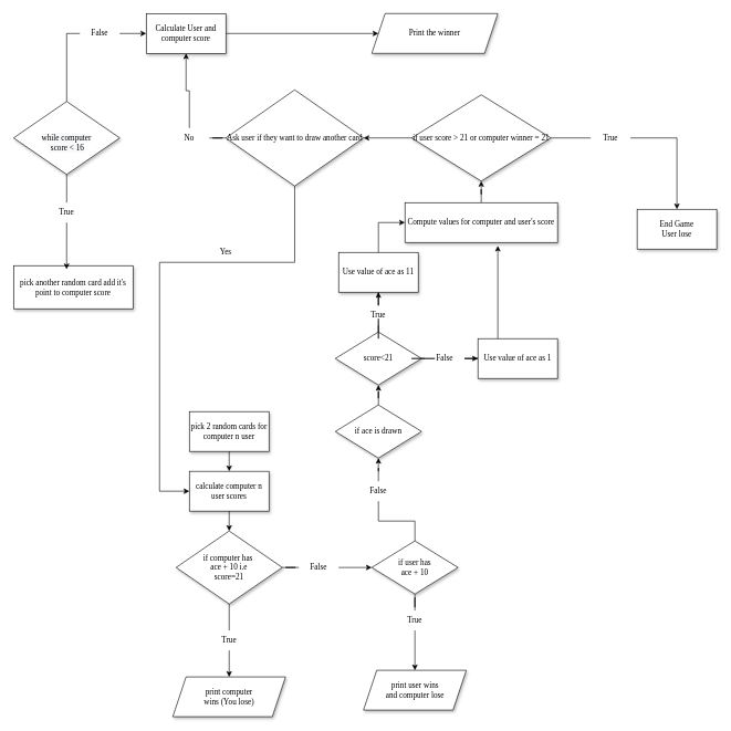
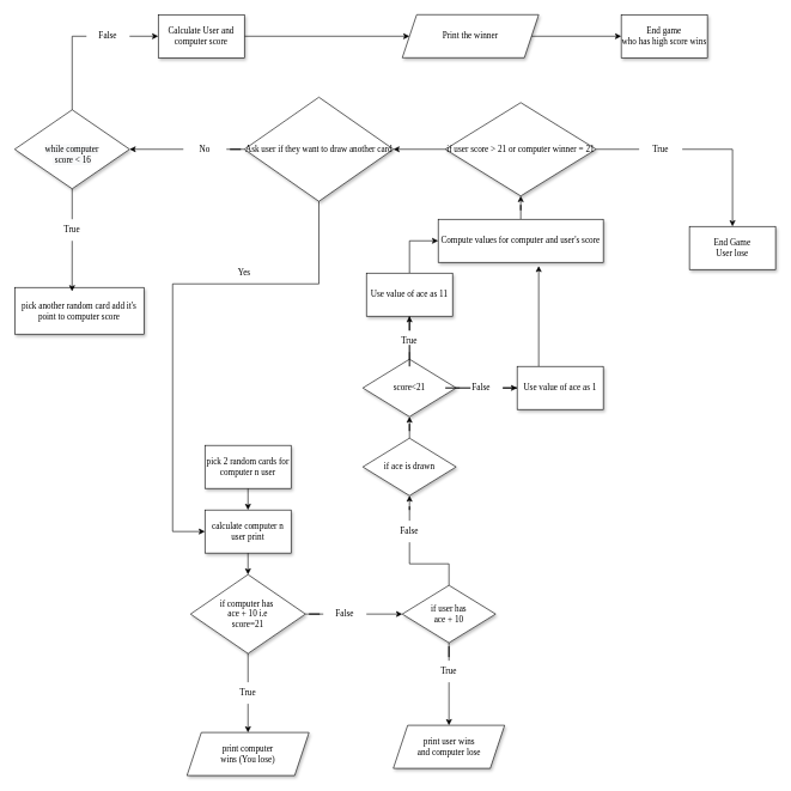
  <mxCell id="0" />
  <mxCell id="1" parent="0" />
  <mxCell id="2" value="pick 2 random cards for computer n user" style="whiteSpace=wrap;html=1;fontFamily=Lucida Console;shadow=1;" vertex="1" parent="1"><mxGeometry x="285" y="620" width="120" height="60" as="geometry" /></mxCell>
  <mxCell id="3" value="" style="edgeStyle=orthogonalEdgeStyle;rounded=0;orthogonalLoop=1;jettySize=auto;html=1;fontFamily=Lucida Console;startArrow=none;" edge="1" parent="1" source="41" target="6"><mxGeometry relative="1" as="geometry" /></mxCell>
  <mxCell id="4" value="" style="edgeStyle=orthogonalEdgeStyle;rounded=0;orthogonalLoop=1;jettySize=auto;html=1;fontFamily=Lucida Console;startArrow=none;" edge="1" parent="1" source="39" target="9"><mxGeometry relative="1" as="geometry" /></mxCell>
  <mxCell id="5" value="if computer has&amp;nbsp;&lt;br&gt;ace + 10 i.e &lt;br&gt;score=21" style="rhombus;whiteSpace=wrap;html=1;fontFamily=Lucida Console;shadow=1;" vertex="1" parent="1"><mxGeometry x="265" y="800" width="160" height="110" as="geometry" /></mxCell>
  <mxCell id="6" value="print computer&lt;br&gt;wins (You lose)" style="shape=parallelogram;perimeter=parallelogramPerimeter;whiteSpace=wrap;html=1;fixedSize=1;fontFamily=Lucida Console;shadow=1;" vertex="1" parent="1"><mxGeometry x="260" y="1020" width="170" height="60" as="geometry" /></mxCell>
  <mxCell id="7" value="" style="edgeStyle=orthogonalEdgeStyle;rounded=0;orthogonalLoop=1;jettySize=auto;html=1;fontFamily=Lucida Console;startArrow=none;" edge="1" parent="1" source="35" target="10"><mxGeometry relative="1" as="geometry" /></mxCell>
  <mxCell id="8" value="" style="edgeStyle=orthogonalEdgeStyle;rounded=0;orthogonalLoop=1;jettySize=auto;html=1;fontFamily=Lucida Console;startArrow=none;" edge="1" parent="1" source="37" target="15"><mxGeometry relative="1" as="geometry" /></mxCell>
  <mxCell id="9" value="if user has&lt;br&gt;ace + 10" style="rhombus;whiteSpace=wrap;html=1;fontFamily=Lucida Console;shadow=1;" vertex="1" parent="1"><mxGeometry x="560" y="815" width="130" height="80" as="geometry" /></mxCell>
  <mxCell id="10" value="print user wins&lt;br&gt;and computer lose" style="shape=parallelogram;perimeter=parallelogramPerimeter;whiteSpace=wrap;html=1;fixedSize=1;fontFamily=Lucida Console;shadow=1;" vertex="1" parent="1"><mxGeometry x="547.5" y="1010" width="155" height="60" as="geometry" /></mxCell>
- <mxCell id="11" value="calculate computer n user scores" style="rounded=0;whiteSpace=wrap;html=1;shadow=1;fontFamily=Lucida Console;" vertex="1" parent="1"><mxGeometry x="285" y="710" width="120" height="60" as="geometry" /></mxCell>
+ <mxCell id="11" value="calculate computer n user print" style="rounded=0;whiteSpace=wrap;html=1;shadow=1;fontFamily=Lucida Console;" vertex="1" parent="1"><mxGeometry x="285" y="710" width="120" height="60" as="geometry" /></mxCell>
  <mxCell id="12" value="" style="endArrow=classic;html=1;rounded=0;fontFamily=Lucida Console;exitX=0.5;exitY=1;exitDx=0;exitDy=0;entryX=0.5;entryY=0;entryDx=0;entryDy=0;" edge="1" parent="1" source="2" target="11"><mxGeometry width="50" height="50" relative="1" as="geometry"><mxPoint x="550" y="780" as="sourcePoint" /><mxPoint x="600" y="730" as="targetPoint" /></mxGeometry></mxCell>
  <mxCell id="13" value="" style="endArrow=classic;html=1;rounded=0;fontFamily=Lucida Console;exitX=0.5;exitY=1;exitDx=0;exitDy=0;entryX=0.5;entryY=0;entryDx=0;entryDy=0;" edge="1" parent="1" source="11" target="5"><mxGeometry width="50" height="50" relative="1" as="geometry"><mxPoint x="550" y="780" as="sourcePoint" /><mxPoint x="600" y="730" as="targetPoint" /></mxGeometry></mxCell>
  <mxCell id="14" value="" style="edgeStyle=orthogonalEdgeStyle;rounded=0;orthogonalLoop=1;jettySize=auto;html=1;fontFamily=Lucida Console;" edge="1" parent="1" source="15" target="18"><mxGeometry relative="1" as="geometry" /></mxCell>
  <mxCell id="15" value="if ace is drawn" style="rhombus;whiteSpace=wrap;html=1;fontFamily=Lucida Console;shadow=1;" vertex="1" parent="1"><mxGeometry x="505" y="610" width="130" height="80" as="geometry" /></mxCell>
  <mxCell id="16" value="" style="edgeStyle=orthogonalEdgeStyle;rounded=0;orthogonalLoop=1;jettySize=auto;html=1;fontFamily=Lucida Console;startArrow=none;" edge="1" parent="1" source="31" target="20"><mxGeometry relative="1" as="geometry" /></mxCell>
  <mxCell id="17" value="" style="edgeStyle=orthogonalEdgeStyle;rounded=0;orthogonalLoop=1;jettySize=auto;html=1;fontFamily=Lucida Console;startArrow=none;" edge="1" parent="1" source="33" target="22"><mxGeometry relative="1" as="geometry" /></mxCell>
  <mxCell id="18" value="score&amp;lt;21" style="rhombus;whiteSpace=wrap;html=1;fontFamily=Lucida Console;shadow=1;" vertex="1" parent="1"><mxGeometry x="505" y="500" width="130" height="80" as="geometry" /></mxCell>
  <mxCell id="19" value="" style="edgeStyle=orthogonalEdgeStyle;rounded=0;orthogonalLoop=1;jettySize=auto;html=1;fontFamily=Lucida Console;entryX=0;entryY=0.5;entryDx=0;entryDy=0;" edge="1" parent="1" source="20" target="28"><mxGeometry relative="1" as="geometry"><mxPoint x="570" y="320" as="targetPoint" /></mxGeometry></mxCell>
  <mxCell id="20" value="Use value of ace as 11" style="whiteSpace=wrap;html=1;fontFamily=Lucida Console;shadow=1;" vertex="1" parent="1"><mxGeometry x="510" y="380" width="120" height="60" as="geometry" /></mxCell>
  <mxCell id="21" value="" style="edgeStyle=orthogonalEdgeStyle;rounded=0;orthogonalLoop=1;jettySize=auto;html=1;fontFamily=Lucida Console;" edge="1" parent="1" source="22"><mxGeometry relative="1" as="geometry"><mxPoint x="750" y="370" as="targetPoint" /><Array as="points"><mxPoint x="750" y="371" /></Array></mxGeometry></mxCell>
  <mxCell id="22" value="Use value of ace as 1" style="whiteSpace=wrap;html=1;fontFamily=Lucida Console;shadow=1;" vertex="1" parent="1"><mxGeometry x="720" y="510" width="120" height="60" as="geometry" /></mxCell>
  <mxCell id="23" value="" style="edgeStyle=orthogonalEdgeStyle;rounded=0;orthogonalLoop=1;jettySize=auto;html=1;fontFamily=Lucida Console;startArrow=none;" edge="1" parent="1" source="29" target="26"><mxGeometry relative="1" as="geometry" /></mxCell>
  <mxCell id="24" value="" style="edgeStyle=orthogonalEdgeStyle;rounded=0;orthogonalLoop=1;jettySize=auto;html=1;fontFamily=Lucida Console;" edge="1" parent="1" source="25" target="45"><mxGeometry relative="1" as="geometry" /></mxCell>
  <mxCell id="25" value="if user score &amp;gt; 21 or computer winner = 21" style="rhombus;whiteSpace=wrap;html=1;shadow=1;fontFamily=Lucida Console;" vertex="1" parent="1"><mxGeometry x="620" y="142.5" width="210" height="130" as="geometry" /></mxCell>
  <mxCell id="26" value="End Game&lt;br&gt;User lose" style="whiteSpace=wrap;html=1;fontFamily=Lucida Console;shadow=1;" vertex="1" parent="1"><mxGeometry x="960" y="315" width="120" height="60" as="geometry" /></mxCell>
  <mxCell id="27" value="" style="edgeStyle=orthogonalEdgeStyle;rounded=0;orthogonalLoop=1;jettySize=auto;html=1;fontFamily=Lucida Console;" edge="1" parent="1" source="28" target="25"><mxGeometry relative="1" as="geometry" /></mxCell>
  <mxCell id="28" value="Compute values for computer and user's score" style="rounded=0;whiteSpace=wrap;html=1;shadow=1;fontFamily=Lucida Console;" vertex="1" parent="1"><mxGeometry x="610" y="305" width="230" height="60" as="geometry" /></mxCell>
  <mxCell id="29" value="True" style="text;html=1;strokeColor=none;fillColor=none;align=center;verticalAlign=middle;whiteSpace=wrap;rounded=0;shadow=1;fontFamily=Lucida Console;" vertex="1" parent="1"><mxGeometry x="890" y="192.5" width="60" height="30" as="geometry" /></mxCell>
  <mxCell id="30" value="" style="edgeStyle=orthogonalEdgeStyle;rounded=0;orthogonalLoop=1;jettySize=auto;html=1;fontFamily=Lucida Console;endArrow=none;" edge="1" parent="1" source="25" target="29"><mxGeometry relative="1" as="geometry"><mxPoint x="830" y="205" as="sourcePoint" /><mxPoint x="1020" y="315" as="targetPoint" /></mxGeometry></mxCell>
  <mxCell id="31" value="True" style="text;html=1;strokeColor=none;fillColor=none;align=center;verticalAlign=middle;whiteSpace=wrap;rounded=0;shadow=1;fontFamily=Lucida Console;" vertex="1" parent="1"><mxGeometry x="540" y="460" width="60" height="30" as="geometry" /></mxCell>
  <mxCell id="32" value="" style="edgeStyle=orthogonalEdgeStyle;rounded=0;orthogonalLoop=1;jettySize=auto;html=1;fontFamily=Lucida Console;endArrow=none;" edge="1" parent="1" source="18" target="31"><mxGeometry relative="1" as="geometry"><mxPoint x="570" y="500" as="sourcePoint" /><mxPoint x="570" y="440" as="targetPoint" /></mxGeometry></mxCell>
  <mxCell id="33" value="False" style="text;html=1;strokeColor=none;fillColor=none;align=center;verticalAlign=middle;whiteSpace=wrap;rounded=0;shadow=1;fontFamily=Lucida Console;" vertex="1" parent="1"><mxGeometry x="640" y="525" width="60" height="30" as="geometry" /></mxCell>
  <mxCell id="34" value="" style="edgeStyle=orthogonalEdgeStyle;rounded=0;orthogonalLoop=1;jettySize=auto;html=1;fontFamily=Lucida Console;endArrow=none;" edge="1" parent="1" source="18" target="33"><mxGeometry relative="1" as="geometry"><mxPoint x="635" y="540" as="sourcePoint" /><mxPoint x="720" y="540" as="targetPoint" /></mxGeometry></mxCell>
  <mxCell id="35" value="True" style="text;html=1;strokeColor=none;fillColor=none;align=center;verticalAlign=middle;whiteSpace=wrap;rounded=0;shadow=1;fontFamily=Lucida Console;" vertex="1" parent="1"><mxGeometry x="595" y="920" width="60" height="30" as="geometry" /></mxCell>
  <mxCell id="36" value="" style="edgeStyle=orthogonalEdgeStyle;rounded=0;orthogonalLoop=1;jettySize=auto;html=1;fontFamily=Lucida Console;endArrow=none;" edge="1" parent="1" source="9" target="35"><mxGeometry relative="1" as="geometry"><mxPoint x="570" y="805" as="sourcePoint" /><mxPoint x="570" y="860" as="targetPoint" /></mxGeometry></mxCell>
  <mxCell id="37" value="False" style="text;html=1;strokeColor=none;fillColor=none;align=center;verticalAlign=middle;whiteSpace=wrap;rounded=0;shadow=1;fontFamily=Lucida Console;" vertex="1" parent="1"><mxGeometry x="540" y="725" width="60" height="30" as="geometry" /></mxCell>
  <mxCell id="38" value="" style="edgeStyle=orthogonalEdgeStyle;rounded=0;orthogonalLoop=1;jettySize=auto;html=1;fontFamily=Lucida Console;endArrow=none;" edge="1" parent="1" source="9" target="37"><mxGeometry relative="1" as="geometry"><mxPoint x="570" y="770" as="sourcePoint" /><mxPoint x="570" y="690" as="targetPoint" /></mxGeometry></mxCell>
  <mxCell id="39" value="False" style="text;html=1;strokeColor=none;fillColor=none;align=center;verticalAlign=middle;whiteSpace=wrap;rounded=0;shadow=1;fontFamily=Lucida Console;" vertex="1" parent="1"><mxGeometry x="450" y="840" width="60" height="30" as="geometry" /></mxCell>
  <mxCell id="40" value="" style="edgeStyle=orthogonalEdgeStyle;rounded=0;orthogonalLoop=1;jettySize=auto;html=1;fontFamily=Lucida Console;endArrow=none;" edge="1" parent="1" source="5" target="39"><mxGeometry relative="1" as="geometry"><mxPoint x="425" y="855" as="sourcePoint" /><mxPoint x="560" y="855" as="targetPoint" /></mxGeometry></mxCell>
  <mxCell id="41" value="True" style="text;html=1;strokeColor=none;fillColor=none;align=center;verticalAlign=middle;whiteSpace=wrap;rounded=0;shadow=1;fontFamily=Lucida Console;" vertex="1" parent="1"><mxGeometry x="315" y="950" width="60" height="30" as="geometry" /></mxCell>
  <mxCell id="42" value="" style="edgeStyle=orthogonalEdgeStyle;rounded=0;orthogonalLoop=1;jettySize=auto;html=1;fontFamily=Lucida Console;endArrow=none;" edge="1" parent="1" source="5" target="41"><mxGeometry relative="1" as="geometry"><mxPoint x="345" y="910" as="sourcePoint" /><mxPoint x="345" y="1020" as="targetPoint" /></mxGeometry></mxCell>
- <mxCell id="43" value="" style="edgeStyle=orthogonalEdgeStyle;rounded=0;orthogonalLoop=1;jettySize=auto;html=1;fontFamily=Lucida Console;startArrow=none;" edge="1" parent="1" source="49" target="56"><mxGeometry relative="1" as="geometry" /></mxCell>
+ <mxCell id="43" value="" style="edgeStyle=orthogonalEdgeStyle;rounded=0;orthogonalLoop=1;jettySize=auto;html=1;fontFamily=Lucida Console;startArrow=none;" edge="1" parent="1" source="49" target="48"><mxGeometry relative="1" as="geometry" /></mxCell>
  <mxCell id="44" value="" style="edgeStyle=orthogonalEdgeStyle;rounded=0;orthogonalLoop=1;jettySize=auto;html=1;fontFamily=Lucida Console;entryX=0;entryY=0.5;entryDx=0;entryDy=0;" edge="1" parent="1" source="45" target="11"><mxGeometry relative="1" as="geometry"><mxPoint x="240" y="730" as="targetPoint" /><Array as="points"><mxPoint x="444" y="395" /><mxPoint x="240" y="395" /><mxPoint x="240" y="740" /></Array></mxGeometry></mxCell>
  <mxCell id="45" value="Ask user if they want to draw another card" style="rhombus;whiteSpace=wrap;html=1;fontFamily=Lucida Console;shadow=1;" vertex="1" parent="1"><mxGeometry x="340" y="135" width="207.5" height="145" as="geometry" /></mxCell>
  <mxCell id="46" value="pick another random card add it's point to computer score" style="whiteSpace=wrap;html=1;fontFamily=Lucida Console;shadow=1;" vertex="1" parent="1"><mxGeometry x="20" y="400" width="180" height="65" as="geometry" /></mxCell>
  <mxCell id="47" value="" style="edgeStyle=orthogonalEdgeStyle;rounded=0;orthogonalLoop=1;jettySize=auto;html=1;fontFamily=Lucida Console;entryX=0;entryY=0.5;entryDx=0;entryDy=0;startArrow=none;" edge="1" parent="1" source="60" target="56"><mxGeometry relative="1" as="geometry" /></mxCell>
  <mxCell id="48" value="&lt;br&gt;&lt;span style=&quot;color: rgb(0, 0, 0); font-family: &amp;quot;Lucida Console&amp;quot;; font-size: 12px; font-style: normal; font-variant-ligatures: normal; font-variant-caps: normal; font-weight: 400; letter-spacing: normal; orphans: 2; text-align: center; text-indent: 0px; text-transform: none; widows: 2; word-spacing: 0px; -webkit-text-stroke-width: 0px; background-color: rgb(248, 249, 250); text-decoration-thickness: initial; text-decoration-style: initial; text-decoration-color: initial; float: none; display: inline !important;&quot;&gt;while computer&lt;br&gt;&amp;nbsp;score &amp;lt; 16&lt;/span&gt;&lt;br&gt;" style="rhombus;whiteSpace=wrap;html=1;fontFamily=Lucida Console;shadow=1;" vertex="1" parent="1"><mxGeometry x="20" y="152.5" width="160" height="110" as="geometry" /></mxCell>
  <mxCell id="49" value="No" style="text;html=1;strokeColor=none;fillColor=none;align=center;verticalAlign=middle;whiteSpace=wrap;rounded=0;shadow=1;fontFamily=Lucida Console;" vertex="1" parent="1"><mxGeometry x="255" y="192.5" width="60" height="30" as="geometry" /></mxCell>
  <mxCell id="50" value="" style="edgeStyle=orthogonalEdgeStyle;rounded=0;orthogonalLoop=1;jettySize=auto;html=1;fontFamily=Lucida Console;endArrow=none;" edge="1" parent="1" source="45" target="49"><mxGeometry relative="1" as="geometry"><mxPoint x="340" y="205" as="sourcePoint" /><mxPoint y="205" as="targetPoint" x="230" /></mxGeometry></mxCell>
  <mxCell id="51" value="" style="endArrow=classic;html=1;rounded=0;fontFamily=Lucida Console;exitX=0.5;exitY=1;exitDx=0;exitDy=0;entryX=0.444;entryY=0.083;entryDx=0;entryDy=0;entryPerimeter=0;startArrow=none;" edge="1" parent="1" source="53" target="46"><mxGeometry width="50" height="50" relative="1" as="geometry"><mxPoint x="140" y="340" as="sourcePoint" /><mxPoint x="190" y="290" as="targetPoint" /></mxGeometry></mxCell>
  <mxCell id="52" value="Yes" style="text;html=1;strokeColor=none;fillColor=none;align=center;verticalAlign=middle;whiteSpace=wrap;rounded=0;shadow=1;fontFamily=Lucida Console;" vertex="1" parent="1"><mxGeometry x="305" y="365" width="70" height="30" as="geometry" /></mxCell>
  <mxCell id="53" value="True" style="text;html=1;strokeColor=none;fillColor=none;align=center;verticalAlign=middle;whiteSpace=wrap;rounded=0;shadow=1;fontFamily=Lucida Console;" vertex="1" parent="1"><mxGeometry x="70" y="305" width="60" height="30" as="geometry" /></mxCell>
  <mxCell id="54" value="" style="endArrow=none;html=1;rounded=0;fontFamily=Lucida Console;exitX=0.5;exitY=1;exitDx=0;exitDy=0;entryX=0.5;entryY=0;entryDx=0;entryDy=0;" edge="1" parent="1" source="48" target="53"><mxGeometry width="50" height="50" relative="1" as="geometry"><mxPoint x="100" y="262.5" as="sourcePoint" /><mxPoint x="99.92" y="377.895" as="targetPoint" /></mxGeometry></mxCell>
  <mxCell id="55" value="" style="edgeStyle=orthogonalEdgeStyle;rounded=0;orthogonalLoop=1;jettySize=auto;html=1;fontFamily=Lucida Console;" edge="1" parent="1" source="56" target="58"><mxGeometry relative="1" as="geometry" /></mxCell>
  <mxCell id="56" value="Calculate User and computer score" style="whiteSpace=wrap;html=1;fontFamily=Lucida Console;shadow=1;" vertex="1" parent="1"><mxGeometry x="220" y="20" width="120" height="60" as="geometry" /></mxCell>
+ <mxCell id="57" value="" style="edgeStyle=orthogonalEdgeStyle;rounded=0;orthogonalLoop=1;jettySize=auto;html=1;fontFamily=Lucida Console;" edge="1" parent="1" source="58" target="59"><mxGeometry relative="1" as="geometry" /></mxCell>
  <mxCell id="58" value="Print the winner" style="shape=parallelogram;perimeter=parallelogramPerimeter;whiteSpace=wrap;html=1;fixedSize=1;fontFamily=Lucida Console;shadow=1;" vertex="1" parent="1"><mxGeometry x="560" y="20" width="190" height="60" as="geometry" /></mxCell>
+ <mxCell id="59" value="End game&lt;br&gt;who has high score wins" style="whiteSpace=wrap;html=1;fontFamily=Lucida Console;shadow=1;" vertex="1" parent="1"><mxGeometry x="865" y="20" width="120" height="60" as="geometry" /></mxCell>
  <mxCell id="60" value="False" style="text;html=1;strokeColor=none;fillColor=none;align=center;verticalAlign=middle;whiteSpace=wrap;rounded=0;shadow=1;fontFamily=Lucida Console;" vertex="1" parent="1"><mxGeometry x="120" y="35" width="60" height="30" as="geometry" /></mxCell>
  <mxCell id="61" value="" style="edgeStyle=orthogonalEdgeStyle;rounded=0;orthogonalLoop=1;jettySize=auto;html=1;fontFamily=Lucida Console;entryX=0;entryY=0.5;entryDx=0;entryDy=0;endArrow=none;" edge="1" parent="1" source="48" target="60"><mxGeometry relative="1" as="geometry"><mxPoint x="100" y="152.5" as="sourcePoint" /><mxPoint x="180" y="50" as="targetPoint" /></mxGeometry></mxCell>
